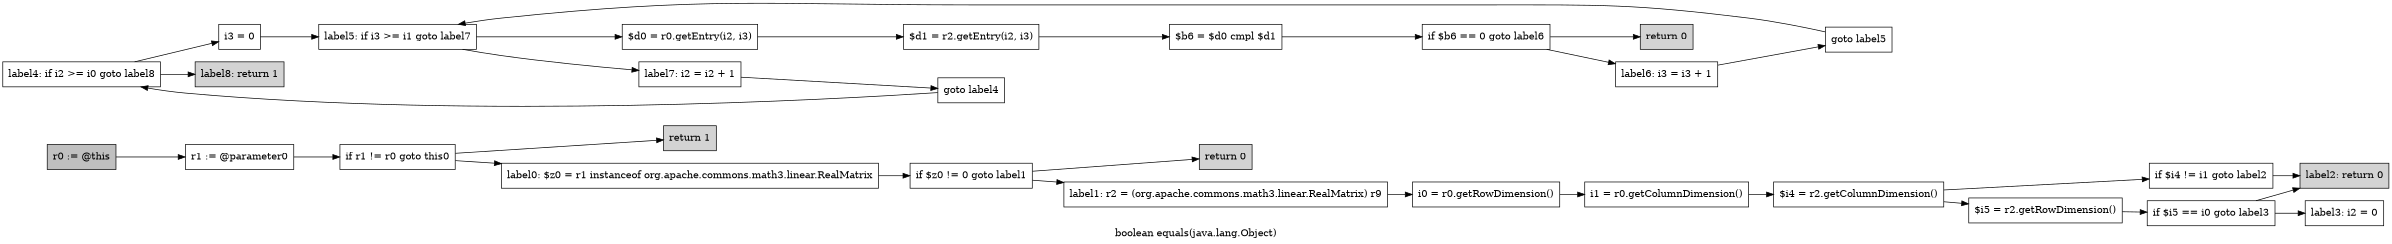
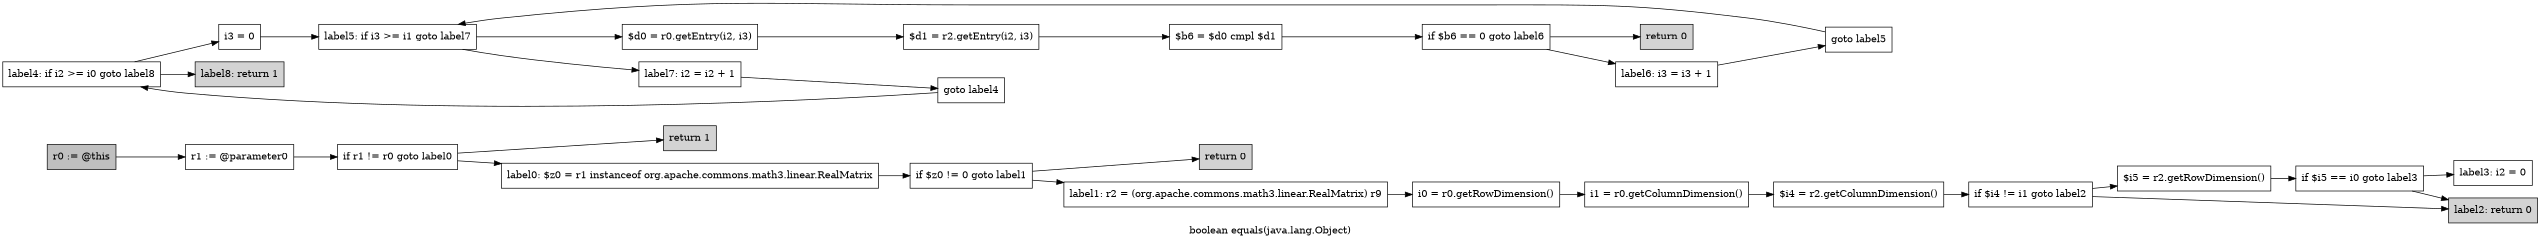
  digraph {
    fontname="DejaVu Serif"
    label="boolean equals(java.lang.Object)"
    rankdir=LR
    node [fontname="DejaVu Serif" shape=box]
    edge [fontname="DejaVu Serif"]
    n1 [fillcolor=gray label="r0 := @this" style=filled]
    n2 [label="r1 := @parameter0"]
-   n3 [label="if r1 != r0 goto this0"]
+   n3 [label="if r1 != r0 goto label0"]
    n4 [fillcolor=lightgray label="return 1" style=filled]
    n5 [label="label0: $z0 = r1 instanceof org.apache.commons.math3.linear.RealMatrix"]
    n6 [label="if $z0 != 0 goto label1"]
    n7 [fillcolor=lightgray label="return 0" style=filled]
    n8 [label="label1: r2 = (org.apache.commons.math3.linear.RealMatrix) r9"]
    n9 [label="i0 = r0.getRowDimension()"]
    n10 [label="i1 = r0.getColumnDimension()"]
    n11 [label="$i4 = r2.getColumnDimension()"]
    n12 [label="if $i4 != i1 goto label2"]
    n13 [label="$i5 = r2.getRowDimension()"]
    n14 [fillcolor=lightgray label="label2: return 0" style=filled]
    n15 [label="if $i5 == i0 goto label3"]
    n16 [label="label3: i2 = 0"]
    n17 [label="label4: if i2 >= i0 goto label8"]
    n18 [label="i3 = 0"]
    n19 [fillcolor=lightgray label="label8: return 1" style=filled]
    n20 [label="label5: if i3 >= i1 goto label7"]
    n21 [label="$d0 = r0.getEntry(i2, i3)"]
    n22 [label="label7: i2 = i2 + 1"]
    n23 [label="$d1 = r2.getEntry(i2, i3)"]
    n24 [label="goto label4"]
    n25 [label="$b6 = $d0 cmpl $d1"]
    n26 [label="if $b6 == 0 goto label6"]
    n27 [fillcolor=lightgray label="return 0" style=filled]
    n28 [label="label6: i3 = i3 + 1"]
    n29 [label="goto label5"]
    n1 -> n2
    n2 -> n3
    n3 -> n4
    n3 -> n5
    n5 -> n6
    n6 -> n7
    n6 -> n8
    n8 -> n9
    n9 -> n10
    n10 -> n11
    n11 -> n12
-   n11 -> n13
+   n12 -> n13
    n12 -> n14
    n13 -> n15
    n15 -> n14
    n15 -> n16
    n17 -> n18
    n17 -> n19
    n18 -> n20
    n20 -> n21
    n20 -> n22
    n21 -> n23
    n22 -> n24
    n23 -> n25
    n24 -> n17
    n25 -> n26
    n26 -> n27
    n26 -> n28
    n28 -> n29
    n29 -> n20
  }
